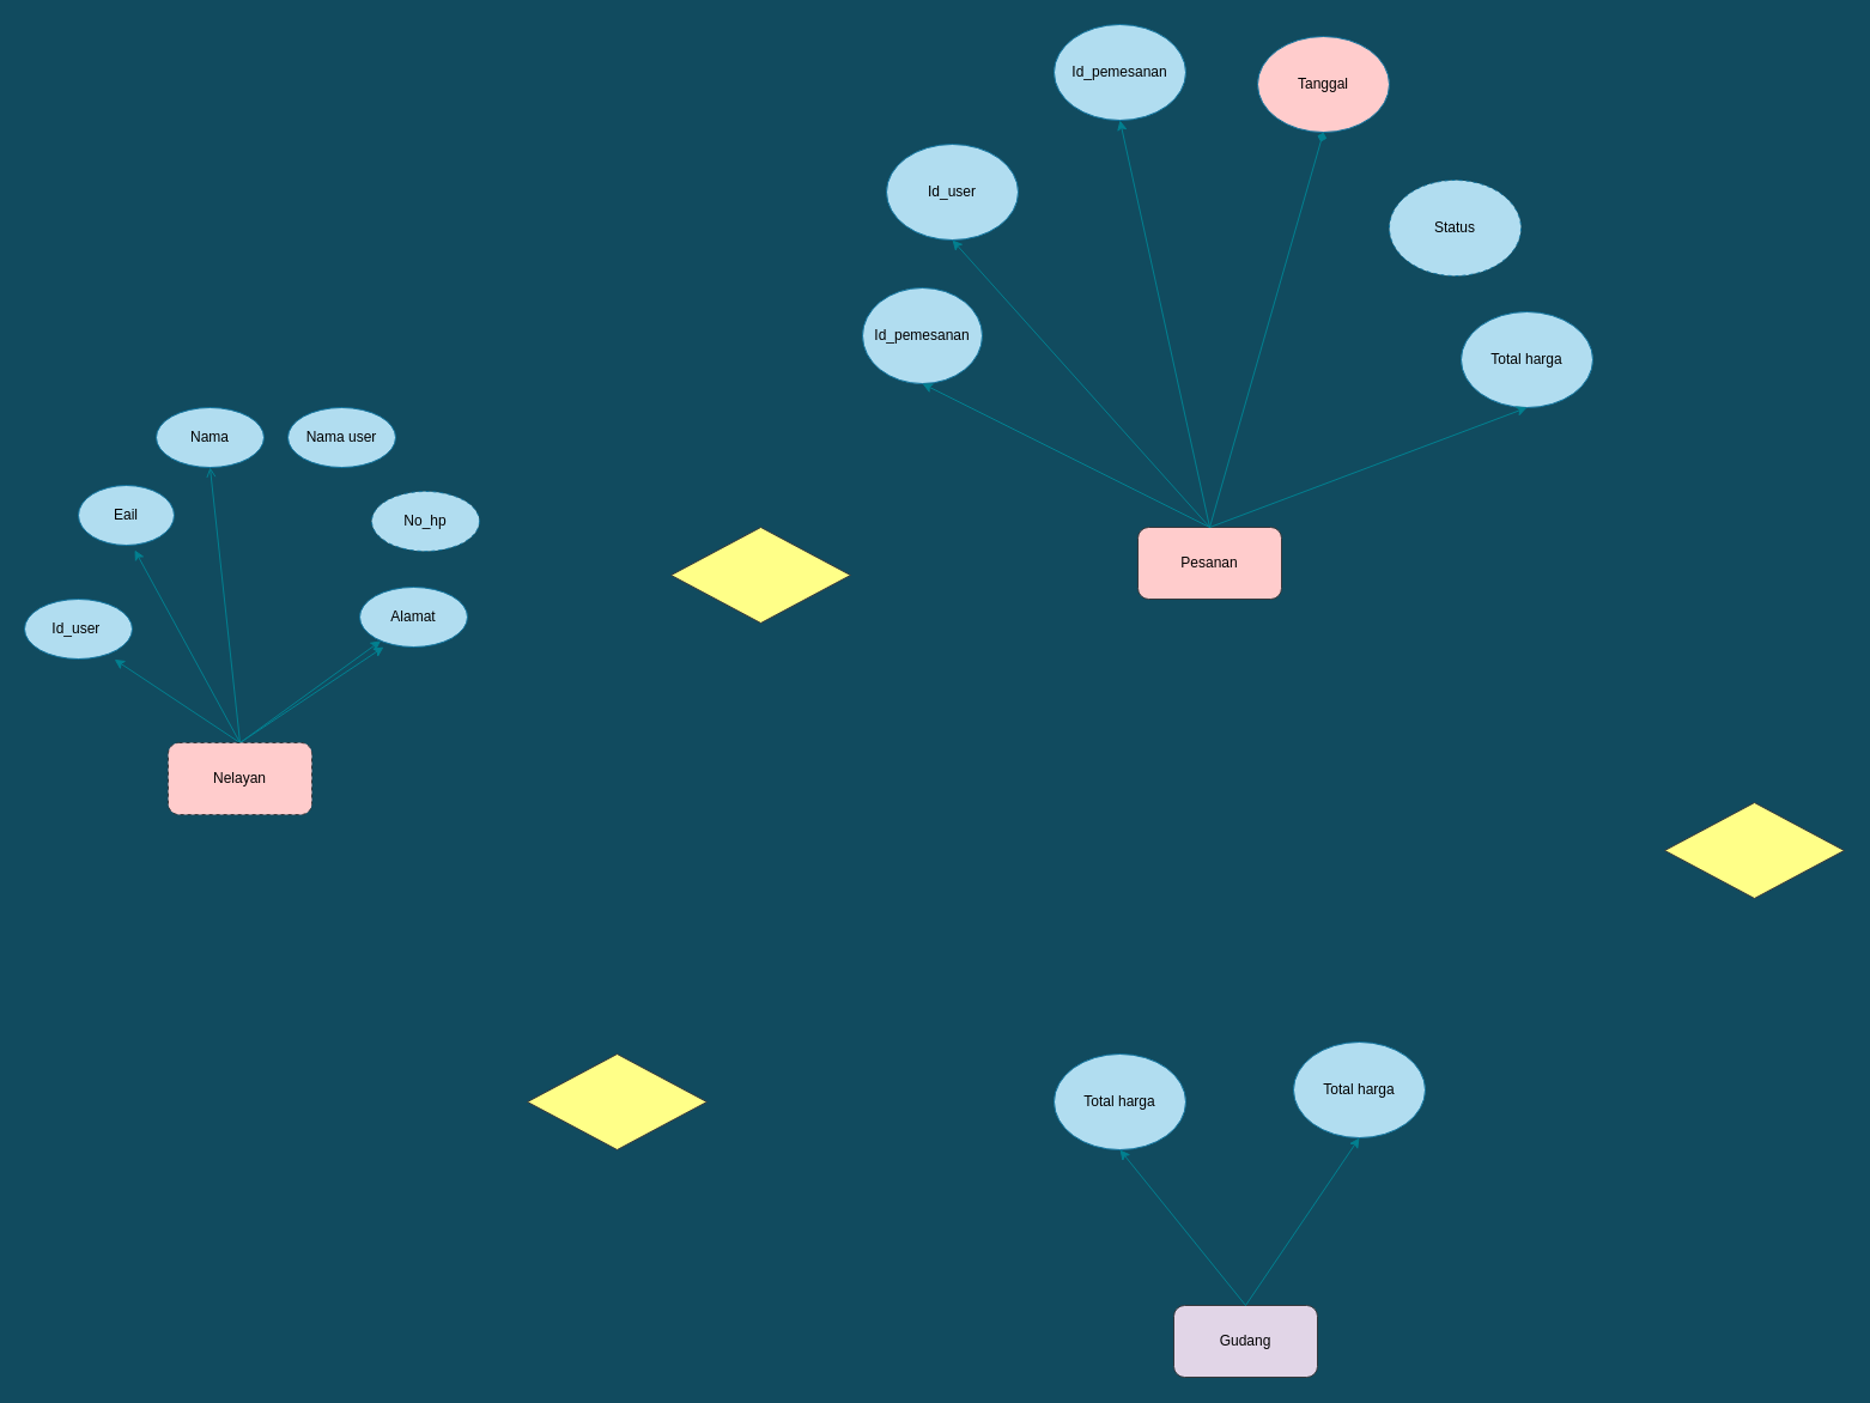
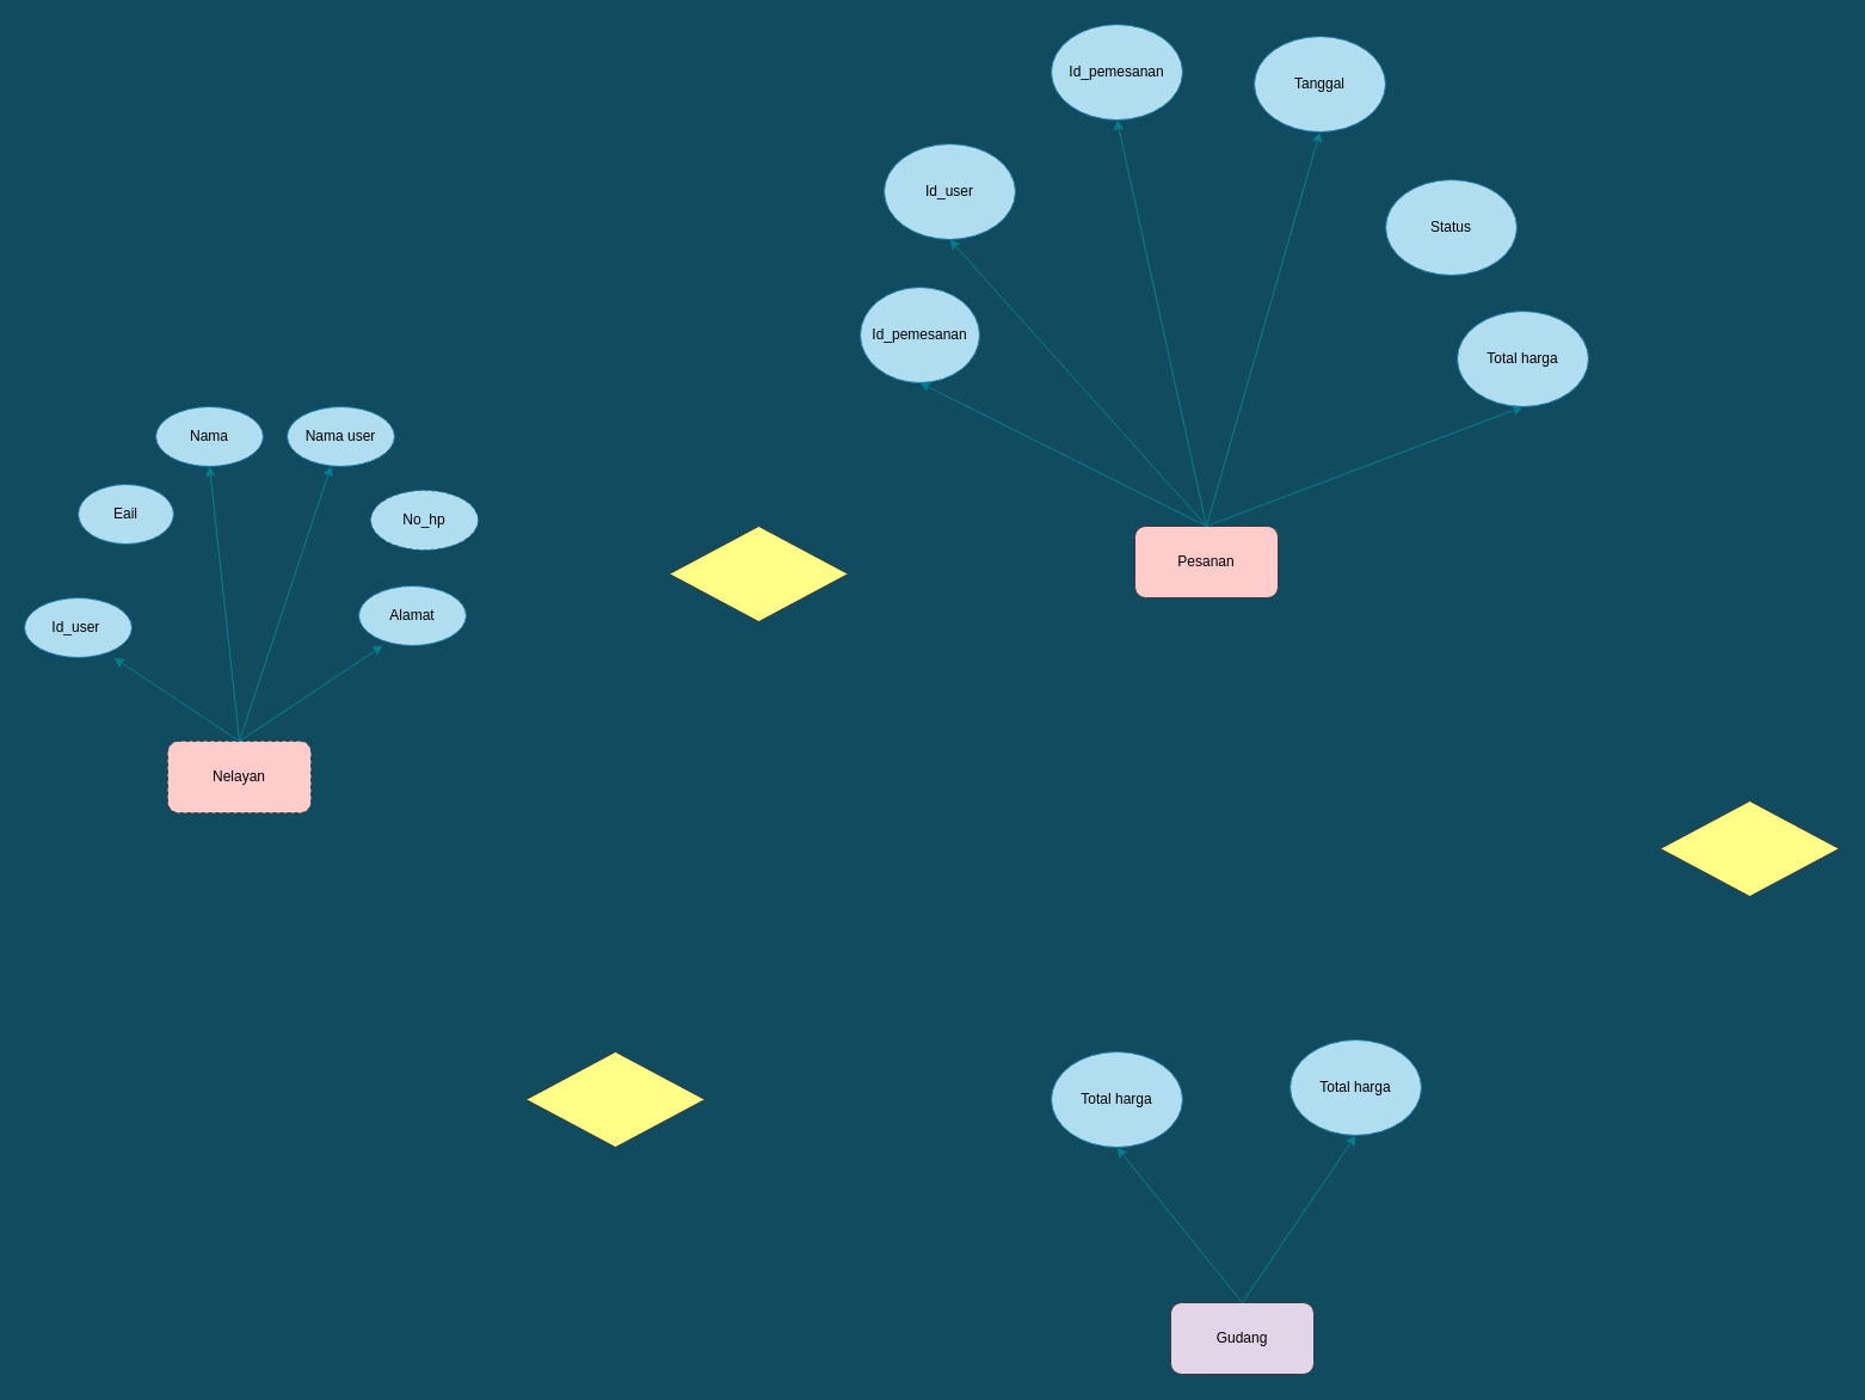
  <mxCell id="0" />
  <mxCell id="1" parent="0" />
  <mxCell id="2" value="Id_user&amp;nbsp;" style="ellipse;whiteSpace=wrap;html=1;strokeColor=#10739e;fillColor=#b1ddf0;" parent="1" vertex="1"><mxGeometry x="20" y="500" width="90" height="50" as="geometry" /></mxCell>
  <mxCell id="3" value="Eail" style="ellipse;whiteSpace=wrap;html=1;strokeColor=#10739e;fillColor=#b1ddf0;" parent="1" vertex="1"><mxGeometry x="65" y="405" width="80" height="50" as="geometry" /></mxCell>
  <mxCell id="4" value="Nama" style="ellipse;whiteSpace=wrap;html=1;strokeColor=#10739e;fillColor=#b1ddf0;" parent="1" vertex="1"><mxGeometry x="130" y="340" width="90" height="50" as="geometry" /></mxCell>
  <mxCell id="5" value="" style="endArrow=classic;html=1;rounded=0;entryX=0.835;entryY=1.008;entryDx=0;entryDy=0;entryPerimeter=0;exitX=0.5;exitY=0;exitDx=0;exitDy=0;labelBackgroundColor=#114B5F;strokeColor=#028090;fontColor=#E4FDE1;" parent="1" source="18" target="2" edge="1"><mxGeometry width="50" height="50" relative="1" as="geometry"><mxPoint x="189.72" y="608.56" as="sourcePoint" /><mxPoint x="480" y="270" as="targetPoint" /><Array as="points" /></mxGeometry></mxCell>
- <mxCell id="6" value="" style="endArrow=classic;html=1;rounded=0;labelBackgroundColor=#114B5F;strokeColor=#028090;fontColor=#E4FDE1;entryX=0.588;entryY=1.08;entryDx=0;entryDy=0;entryPerimeter=0;exitX=0.5;exitY=0;exitDx=0;exitDy=0;" parent="1" source="18" edge="1" target="3"><mxGeometry width="50" height="50" relative="1" as="geometry"><mxPoint x="190" y="610" as="sourcePoint" /><mxPoint x="325" y="320" as="targetPoint" /></mxGeometry></mxCell>
- <mxCell id="7" value="" style="endArrow=open;html=1;rounded=0;entryX=0.5;entryY=1;entryDx=0;entryDy=0;labelBackgroundColor=#114B5F;strokeColor=#028090;fontColor=#E4FDE1;exitX=0.5;exitY=0;exitDx=0;exitDy=0;" parent="1" source="18" target="4" edge="1"><mxGeometry width="50" height="50" relative="1" as="geometry"><mxPoint x="190" y="610" as="sourcePoint" /><mxPoint x="380" y="340" as="targetPoint" /></mxGeometry></mxCell>
+ <mxCell id="7" value="" style="endArrow=classic;html=1;rounded=0;entryX=0.5;entryY=1;entryDx=0;entryDy=0;labelBackgroundColor=#114B5F;strokeColor=#028090;fontColor=#E4FDE1;exitX=0.5;exitY=0;exitDx=0;exitDy=0;" parent="1" source="18" target="4" edge="1"><mxGeometry width="50" height="50" relative="1" as="geometry"><mxPoint x="190" y="610" as="sourcePoint" /><mxPoint x="380" y="340" as="targetPoint" /></mxGeometry></mxCell>
  <mxCell id="8" value="Pesanan" style="rounded=1;whiteSpace=wrap;html=1;strokeColor=#36393d;fillColor=#ffcccc;" parent="1" vertex="1"><mxGeometry x="950" y="440" width="120" height="60" as="geometry" /></mxCell>
  <mxCell id="9" value="Id_pemesanan" style="ellipse;whiteSpace=wrap;html=1;strokeColor=#10739e;fillColor=#b1ddf0;" parent="1" vertex="1"><mxGeometry x="720" y="240" width="100" height="80" as="geometry" /></mxCell>
  <mxCell id="10" value="Id_user" style="ellipse;whiteSpace=wrap;html=1;strokeColor=#10739e;fillColor=#b1ddf0;" parent="1" vertex="1"><mxGeometry x="740" y="120" width="110" height="80" as="geometry" /></mxCell>
  <mxCell id="11" value="" style="endArrow=classic;html=1;rounded=0;exitX=0.5;exitY=0;exitDx=0;exitDy=0;labelBackgroundColor=#114B5F;strokeColor=#028090;fontColor=#E4FDE1;entryX=0.5;entryY=1;entryDx=0;entryDy=0;" parent="1" source="8" target="9" edge="1"><mxGeometry width="50" height="50" relative="1" as="geometry"><mxPoint x="480" y="180" as="sourcePoint" /><mxPoint x="840" y="340" as="targetPoint" /></mxGeometry></mxCell>
  <mxCell id="12" value="" style="endArrow=classic;html=1;rounded=0;entryX=0.5;entryY=1;entryDx=0;entryDy=0;labelBackgroundColor=#114B5F;strokeColor=#028090;fontColor=#E4FDE1;" parent="1" target="10" edge="1"><mxGeometry width="50" height="50" relative="1" as="geometry"><mxPoint x="1010" y="440" as="sourcePoint" /><mxPoint x="560" y="70" as="targetPoint" /></mxGeometry></mxCell>
  <mxCell id="13" value="Nama user" style="ellipse;whiteSpace=wrap;html=1;fillColor=#b1ddf0;strokeColor=#10739e;" vertex="1" parent="1"><mxGeometry x="240" y="340" width="90" height="50" as="geometry" /></mxCell>
- <mxCell id="14" value="" style="endArrow=classic;html=1;rounded=0;labelBackgroundColor=#114B5F;strokeColor=#028090;fontColor=#E4FDE1;exitX=0.5;exitY=0;exitDx=0;exitDy=0;" edge="1" parent="1" source="18" target="16"><mxGeometry width="50" height="50" relative="1" as="geometry"><mxPoint x="190" y="610" as="sourcePoint" /><mxPoint x="220" y="340" as="targetPoint" /></mxGeometry></mxCell>
+ <mxCell id="14" value="" style="endArrow=classic;html=1;rounded=0;labelBackgroundColor=#114B5F;strokeColor=#028090;fontColor=#E4FDE1;exitX=0.5;exitY=0;exitDx=0;exitDy=0;" edge="1" parent="1" source="18" target="13"><mxGeometry width="50" height="50" relative="1" as="geometry"><mxPoint x="190" y="610" as="sourcePoint" /><mxPoint x="220" y="340" as="targetPoint" /></mxGeometry></mxCell>
  <mxCell id="15" value="No_hp" style="ellipse;whiteSpace=wrap;html=1;strokeColor=#10739e;fillColor=#b1ddf0;dashed=1;" vertex="1" parent="1"><mxGeometry x="310" y="410" width="90" height="50" as="geometry" /></mxCell>
  <mxCell id="16" value="Alamat" style="ellipse;whiteSpace=wrap;html=1;strokeColor=#10739e;fillColor=#b1ddf0;" vertex="1" parent="1"><mxGeometry x="300" y="490" width="90" height="50" as="geometry" /></mxCell>
  <mxCell id="17" value="" style="endArrow=classic;html=1;rounded=0;exitX=0.5;exitY=0;exitDx=0;exitDy=0;labelBackgroundColor=#114B5F;strokeColor=#028090;fontColor=#E4FDE1;" edge="1" parent="1" source="18"><mxGeometry width="50" height="50" relative="1" as="geometry"><mxPoint x="189.39" y="609.92" as="sourcePoint" /><mxPoint x="320" y="540" as="targetPoint" /></mxGeometry></mxCell>
  <mxCell id="18" value="Nelayan" style="rounded=1;whiteSpace=wrap;html=1;strokeColor=#36393d;fillColor=#ffcccc;dashed=1;" vertex="1" parent="1"><mxGeometry x="140" y="620" width="120" height="60" as="geometry" /></mxCell>
  <mxCell id="19" value="Id_pemesanan" style="ellipse;whiteSpace=wrap;html=1;strokeColor=#10739e;fillColor=#b1ddf0;" vertex="1" parent="1"><mxGeometry x="880" y="20" width="110" height="80" as="geometry" /></mxCell>
- <mxCell id="20" value="Tanggal" style="ellipse;whiteSpace=wrap;html=1;strokeColor=#10739e;fillColor=#ffcccc;" vertex="1" parent="1"><mxGeometry x="1050" y="30" width="110" height="80" as="geometry" /></mxCell>
- <mxCell id="21" value="Status" style="ellipse;whiteSpace=wrap;html=1;strokeColor=#10739e;fillColor=#b1ddf0;dashed=1;" vertex="1" parent="1"><mxGeometry x="1160" y="150" width="110" height="80" as="geometry" /></mxCell>
+ <mxCell id="20" value="Tanggal" style="ellipse;whiteSpace=wrap;html=1;strokeColor=#10739e;fillColor=#b1ddf0;" vertex="1" parent="1"><mxGeometry x="1050" y="30" width="110" height="80" as="geometry" /></mxCell>
+ <mxCell id="21" value="Status" style="ellipse;whiteSpace=wrap;html=1;strokeColor=#10739e;fillColor=#b1ddf0;" vertex="1" parent="1"><mxGeometry x="1160" y="150" width="110" height="80" as="geometry" /></mxCell>
  <mxCell id="22" value="Total harga" style="ellipse;whiteSpace=wrap;html=1;strokeColor=#10739e;fillColor=#b1ddf0;" vertex="1" parent="1"><mxGeometry x="1220" y="260" width="110" height="80" as="geometry" /></mxCell>
  <mxCell id="23" value="" style="endArrow=classic;html=1;rounded=0;entryX=0.5;entryY=1;entryDx=0;entryDy=0;labelBackgroundColor=#114B5F;strokeColor=#028090;fontColor=#E4FDE1;exitX=0.5;exitY=0;exitDx=0;exitDy=0;" edge="1" parent="1" source="8" target="19"><mxGeometry width="50" height="50" relative="1" as="geometry"><mxPoint x="1020" y="450" as="sourcePoint" /><mxPoint x="905" y="230" as="targetPoint" /></mxGeometry></mxCell>
- <mxCell id="24" value="" style="endArrow=diamond;html=1;rounded=0;entryX=0.5;entryY=1;entryDx=0;entryDy=0;labelBackgroundColor=#114B5F;strokeColor=#028090;fontColor=#E4FDE1;exitX=0.5;exitY=0;exitDx=0;exitDy=0;" edge="1" parent="1" source="8" target="20"><mxGeometry width="50" height="50" relative="1" as="geometry"><mxPoint x="1020" y="450" as="sourcePoint" /><mxPoint x="1015" y="160" as="targetPoint" /></mxGeometry></mxCell>
+ <mxCell id="24" value="" style="endArrow=classic;html=1;rounded=0;entryX=0.5;entryY=1;entryDx=0;entryDy=0;labelBackgroundColor=#114B5F;strokeColor=#028090;fontColor=#E4FDE1;exitX=0.5;exitY=0;exitDx=0;exitDy=0;" edge="1" parent="1" source="8" target="20"><mxGeometry width="50" height="50" relative="1" as="geometry"><mxPoint x="1020" y="450" as="sourcePoint" /><mxPoint x="1015" y="160" as="targetPoint" /></mxGeometry></mxCell>
  <mxCell id="25" value="" style="endArrow=classic;html=1;rounded=0;entryX=0.5;entryY=1;entryDx=0;entryDy=0;labelBackgroundColor=#114B5F;strokeColor=#028090;fontColor=#E4FDE1;" edge="1" parent="1" target="22"><mxGeometry width="50" height="50" relative="1" as="geometry"><mxPoint x="1010" y="440" as="sourcePoint" /><mxPoint x="1225" y="280" as="targetPoint" /></mxGeometry></mxCell>
  <mxCell id="26" value="Gudang" style="rounded=1;whiteSpace=wrap;html=1;strokeColor=#36393d;fillColor=#e1d5e7;" vertex="1" parent="1"><mxGeometry x="980" y="1090" width="120" height="60" as="geometry" /></mxCell>
  <mxCell id="27" value="" style="rhombus;whiteSpace=wrap;html=1;rounded=0;sketch=0;strokeColor=#36393d;fillColor=#ffff88;" vertex="1" parent="1"><mxGeometry x="440" y="880" width="150" height="80" as="geometry" /></mxCell>
  <mxCell id="28" value="Total harga" style="ellipse;whiteSpace=wrap;html=1;strokeColor=#10739e;fillColor=#b1ddf0;" vertex="1" parent="1"><mxGeometry x="880" y="880" width="110" height="80" as="geometry" /></mxCell>
  <mxCell id="29" value="" style="endArrow=classic;html=1;rounded=0;entryX=0.5;entryY=1;entryDx=0;entryDy=0;labelBackgroundColor=#114B5F;strokeColor=#028090;fontColor=#E4FDE1;exitX=0.5;exitY=0;exitDx=0;exitDy=0;" edge="1" parent="1" source="26" target="28"><mxGeometry width="50" height="50" relative="1" as="geometry"><mxPoint x="1020" y="450" as="sourcePoint" /><mxPoint x="1245" y="390" as="targetPoint" /><Array as="points" /></mxGeometry></mxCell>
  <mxCell id="30" value="Total harga" style="ellipse;whiteSpace=wrap;html=1;strokeColor=#10739e;fillColor=#b1ddf0;" vertex="1" parent="1"><mxGeometry x="1080" y="870" width="110" height="80" as="geometry" /></mxCell>
  <mxCell id="31" value="" style="endArrow=classic;html=1;rounded=0;entryX=0.5;entryY=1;entryDx=0;entryDy=0;labelBackgroundColor=#114B5F;strokeColor=#028090;fontColor=#E4FDE1;exitX=0.5;exitY=0;exitDx=0;exitDy=0;" edge="1" parent="1" source="26" target="30"><mxGeometry width="50" height="50" relative="1" as="geometry"><mxPoint x="1100" y="920" as="sourcePoint" /><mxPoint x="995" y="770" as="targetPoint" /><Array as="points" /></mxGeometry></mxCell>
  <mxCell id="32" value="" style="rhombus;whiteSpace=wrap;html=1;rounded=0;sketch=0;strokeColor=#36393d;fillColor=#ffff88;" vertex="1" parent="1"><mxGeometry x="560" y="440" width="150" height="80" as="geometry" /></mxCell>
  <mxCell id="33" value="" style="rhombus;whiteSpace=wrap;html=1;rounded=0;sketch=0;strokeColor=#36393d;fillColor=#ffff88;" vertex="1" parent="1"><mxGeometry x="1390" y="670" width="150" height="80" as="geometry" /></mxCell>
